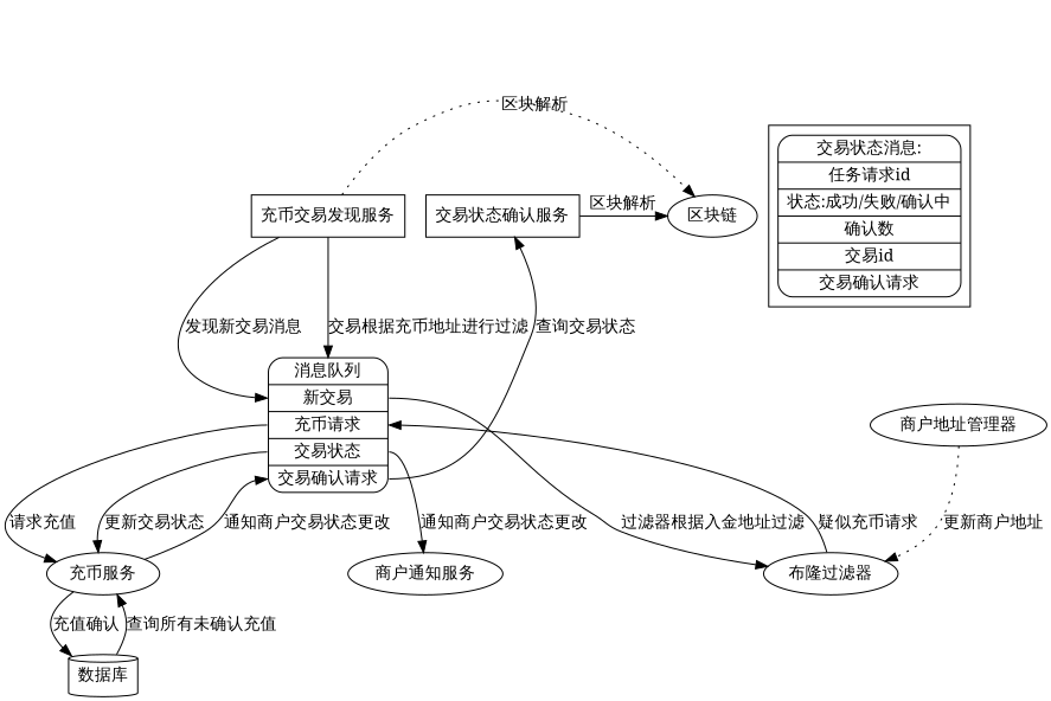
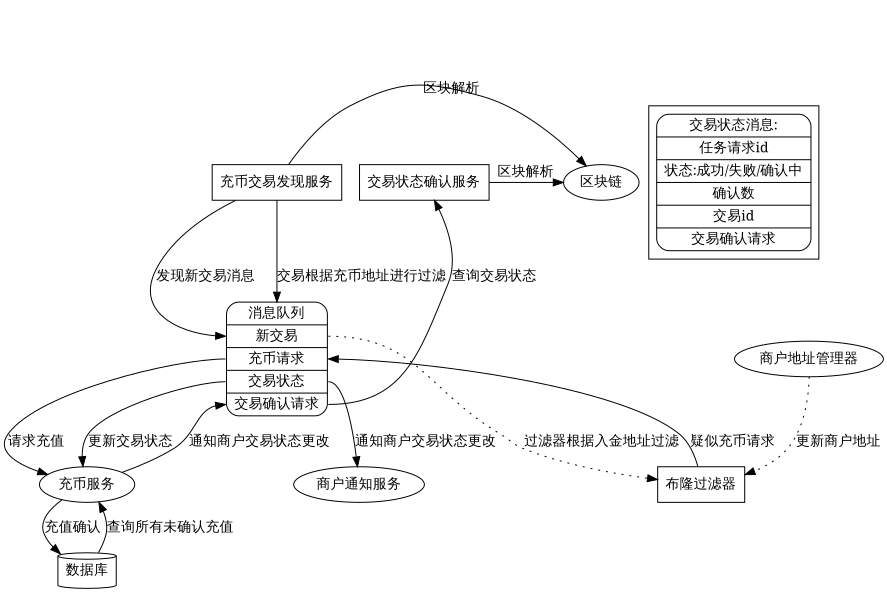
  digraph {
    fontname="Noto Serif"
    node [fontname="Noto Serif"]
    edge [fontname="Noto Serif"]
    n1 [label="区块链"]
    n2 [label="充币交易发现服务" shape=rect]
    n3 [label="交易状态确认服务" shape=rect]
    n4 [label="{交易状态消息:|任务请求id|状态:成功/失败/确认中|确认数|交易id|交易确认请求}" shape=Mrecord]
    n5 [label="{消息队列|<tx>新交易|<deposit_task>充币请求|<tx_status>交易状态|<confirm_tx>交易确认请求}" shape=Mrecord]
    n6 [label="数据库" shape=cylinder]
    n7 [label="充币服务"]
    n8 [label="商户通知服务"]
-   n9 [label="布隆过滤器"]
+   n9 [label="布隆过滤器" shape=box]
    n10 [label="商户地址管理器"]
    subgraph sub_1 {
      rank=min
      n1
      n2
      n3
    }
    subgraph cluster_2 {
      n4
    }
-   n2 -> n1 [label="区块解析" style=dotted]
+   n2 -> n1 [label="区块解析" style=solid]
    n2 -> n5 [headport=tx label="发现新交易消息"]
    n2 -> n5 [headport=bloomer_filter label="交易根据充币地址进行过滤"]
    n3 -> n1 [label="区块解析" style=solid]
    n5 -> n3 [label="查询交易状态" tailport=confirm_tx]
    n5 -> n7 [label="请求充值" tailport=deposit_task]
    n5 -> n7 [label="更新交易状态" tailport=tx_status]
    n5 -> n8 [label="通知商户交易状态更改" tailport=tx_status]
-   n5 -> n9 [label="过滤器根据入金地址过滤" tailport=tx]
+   n5 -> n9 [label="过滤器根据入金地址过滤" tailport=tx style=dotted]
    n6 -> n7 [label="查询所有未确认充值"]
    n7 -> n5 [headport=confirm_tx label="通知商户交易状态更改"]
    n7 -> n6 [label="充值确认"]
    n9 -> n5 [headport=deposit_task label="疑似充币请求"]
    n10 -> n9 [label="更新商户地址" style=dotted]
  }
